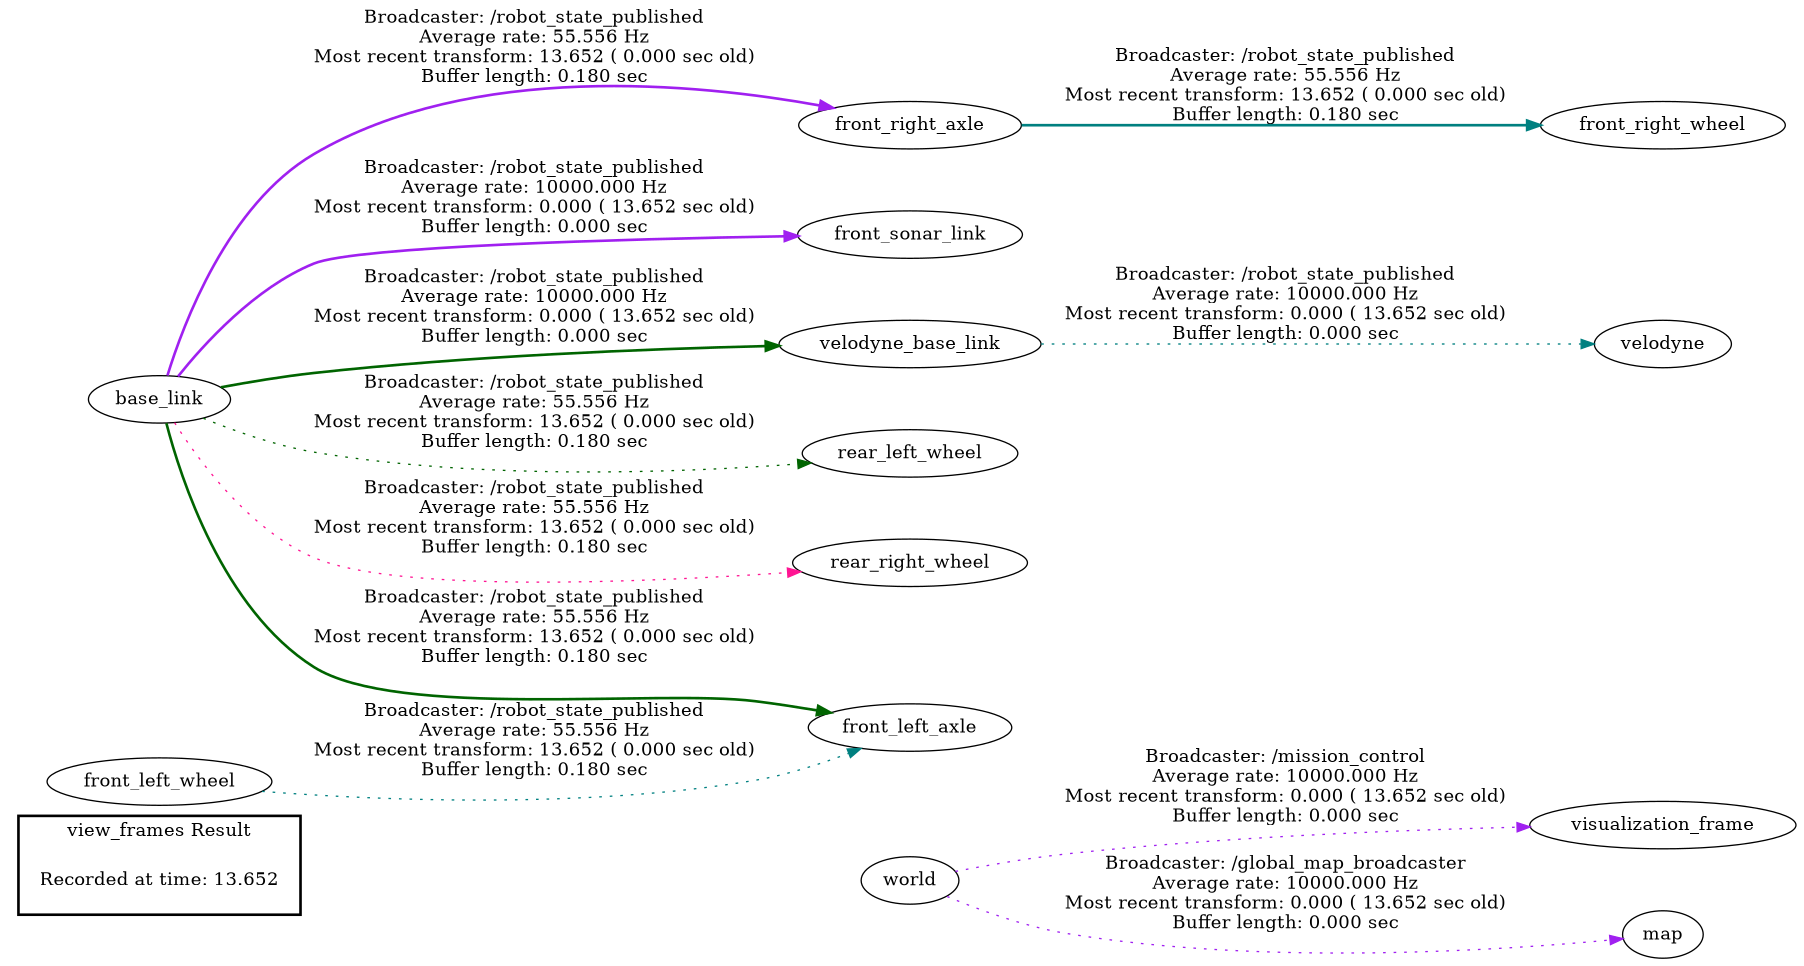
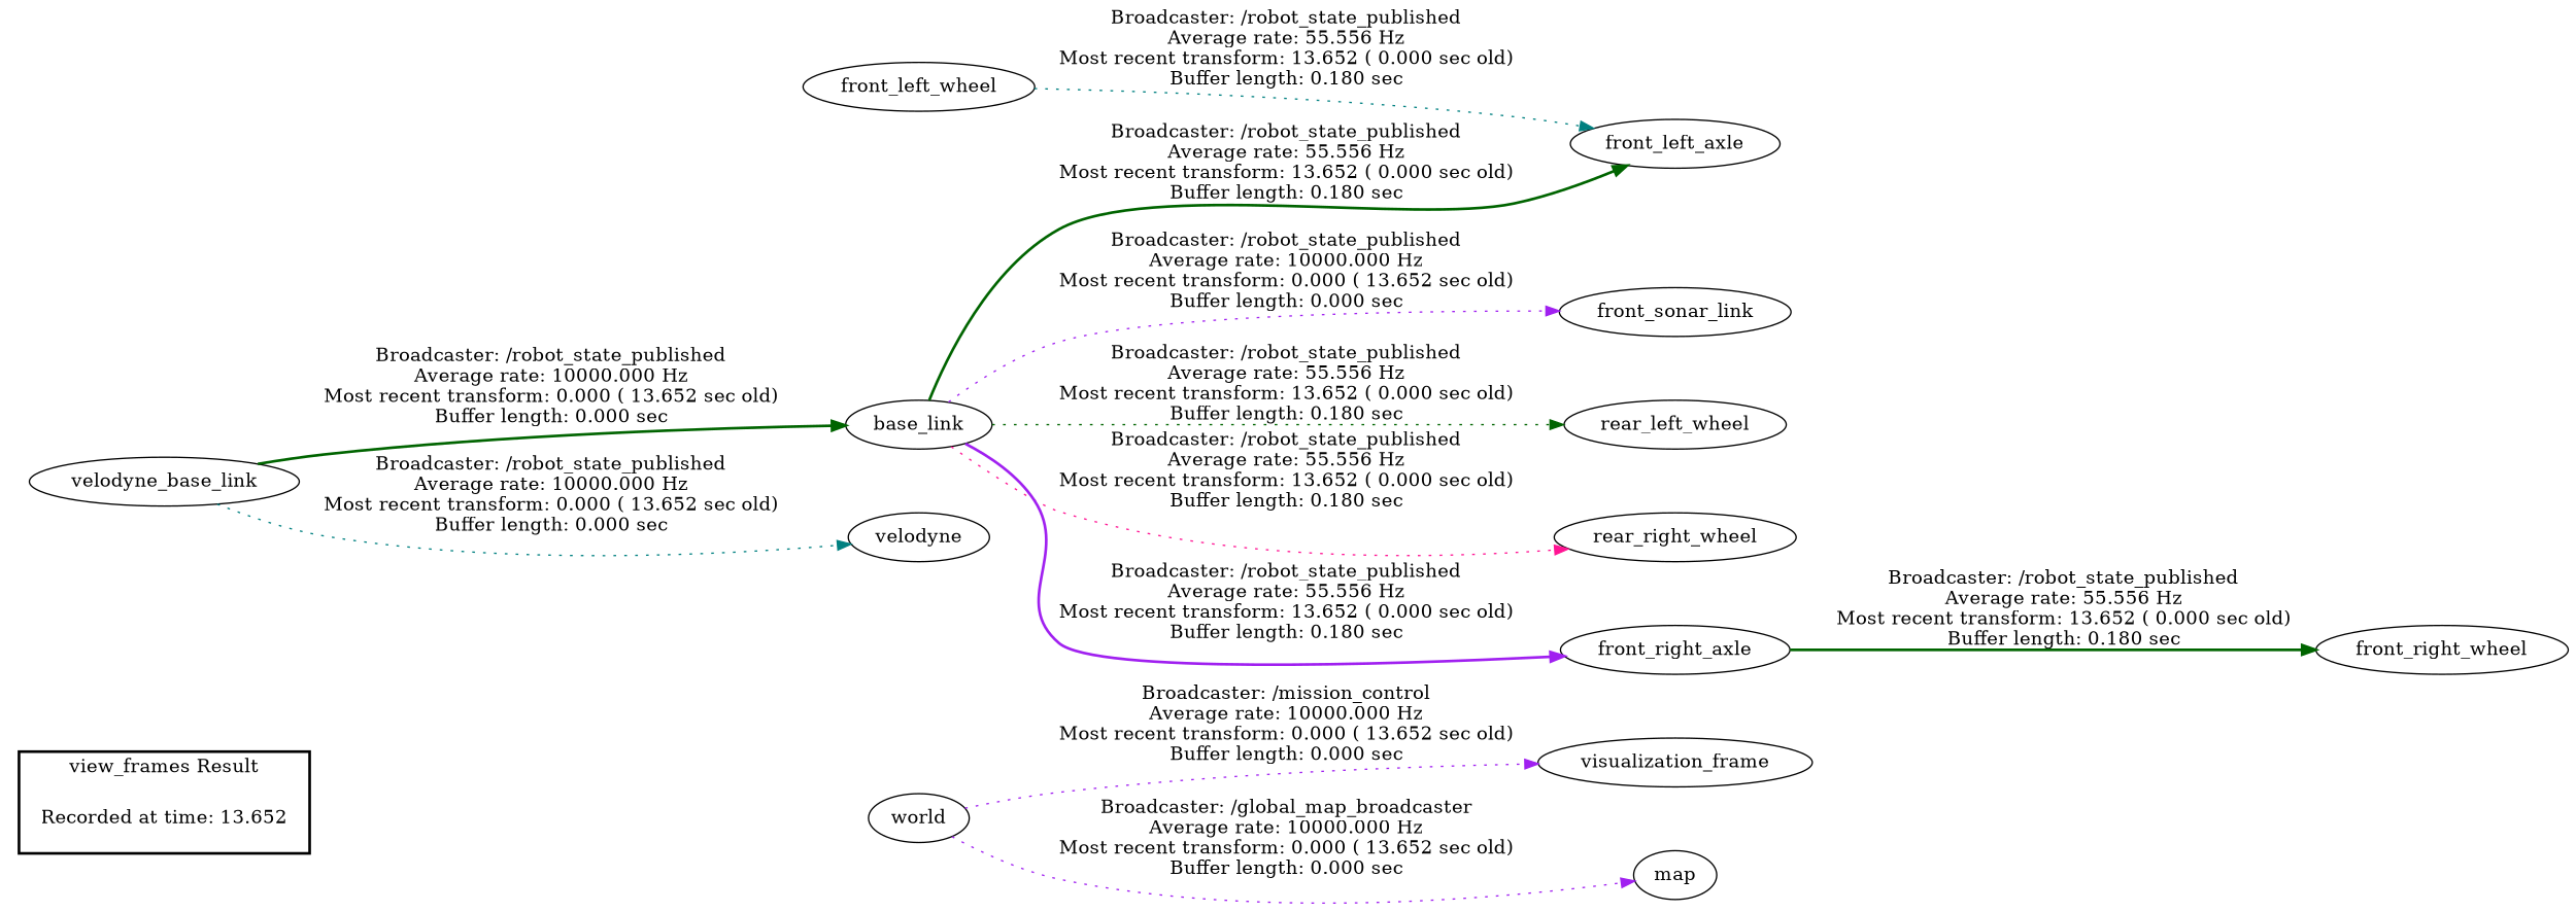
  digraph {
    rankdir=LR
    edge [style=dotted color=purple]
    "Recorded at time: 13.652" [shape=plaintext]
    world
    visualization_frame
    map
    base_link
    front_sonar_link
    velodyne_base_link
    rear_left_wheel
    rear_right_wheel
    front_left_axle
    front_right_axle
    velodyne
    front_right_wheel
    front_left_wheel
    subgraph cluster_1 {
      color=black
      label="view_frames Result"
      style=bold
      "Recorded at time: 13.652"
    }
    "Recorded at time: 13.652" -> world [style=invis color=""]
    world -> visualization_frame [label="Broadcaster: /mission_control\nAverage rate: 10000.000 Hz\nMost recent transform: 0.000 ( 13.652 sec old)\nBuffer length: 0.000 sec\n"]
    world -> map [label="Broadcaster: /global_map_broadcaster\nAverage rate: 10000.000 Hz\nMost recent transform: 0.000 ( 13.652 sec old)\nBuffer length: 0.000 sec\n"]
-   base_link -> front_sonar_link [label="Broadcaster: /robot_state_published\nAverage rate: 10000.000 Hz\nMost recent transform: 0.000 ( 13.652 sec old)\nBuffer length: 0.000 sec\n" style=bold]
-   base_link -> velodyne_base_link [color=darkgreen label="Broadcaster: /robot_state_published\nAverage rate: 10000.000 Hz\nMost recent transform: 0.000 ( 13.652 sec old)\nBuffer length: 0.000 sec\n" style=bold]
+   base_link -> front_sonar_link [label="Broadcaster: /robot_state_published\nAverage rate: 10000.000 Hz\nMost recent transform: 0.000 ( 13.652 sec old)\nBuffer length: 0.000 sec\n"]
+   velodyne_base_link -> base_link [color=darkgreen label="Broadcaster: /robot_state_published\nAverage rate: 10000.000 Hz\nMost recent transform: 0.000 ( 13.652 sec old)\nBuffer length: 0.000 sec\n" style=bold]
    base_link -> rear_left_wheel [color=darkgreen label="Broadcaster: /robot_state_published\nAverage rate: 55.556 Hz\nMost recent transform: 13.652 ( 0.000 sec old)\nBuffer length: 0.180 sec\n"]
    base_link -> rear_right_wheel [color=deeppink label="Broadcaster: /robot_state_published\nAverage rate: 55.556 Hz\nMost recent transform: 13.652 ( 0.000 sec old)\nBuffer length: 0.180 sec\n"]
    base_link -> front_left_axle [color=darkgreen label="Broadcaster: /robot_state_published\nAverage rate: 55.556 Hz\nMost recent transform: 13.652 ( 0.000 sec old)\nBuffer length: 0.180 sec\n" style=bold]
    base_link -> front_right_axle [label="Broadcaster: /robot_state_published\nAverage rate: 55.556 Hz\nMost recent transform: 13.652 ( 0.000 sec old)\nBuffer length: 0.180 sec\n" style=bold]
    velodyne_base_link -> velodyne [color=teal label="Broadcaster: /robot_state_published\nAverage rate: 10000.000 Hz\nMost recent transform: 0.000 ( 13.652 sec old)\nBuffer length: 0.000 sec\n"]
-   front_right_axle -> front_right_wheel [color=teal label="Broadcaster: /robot_state_published\nAverage rate: 55.556 Hz\nMost recent transform: 13.652 ( 0.000 sec old)\nBuffer length: 0.180 sec\n" style=bold]
+   front_right_axle -> front_right_wheel [color=darkgreen label="Broadcaster: /robot_state_published\nAverage rate: 55.556 Hz\nMost recent transform: 13.652 ( 0.000 sec old)\nBuffer length: 0.180 sec\n" style=bold]
    front_left_wheel -> front_left_axle [color=teal label="Broadcaster: /robot_state_published\nAverage rate: 55.556 Hz\nMost recent transform: 13.652 ( 0.000 sec old)\nBuffer length: 0.180 sec\n"]
  }
